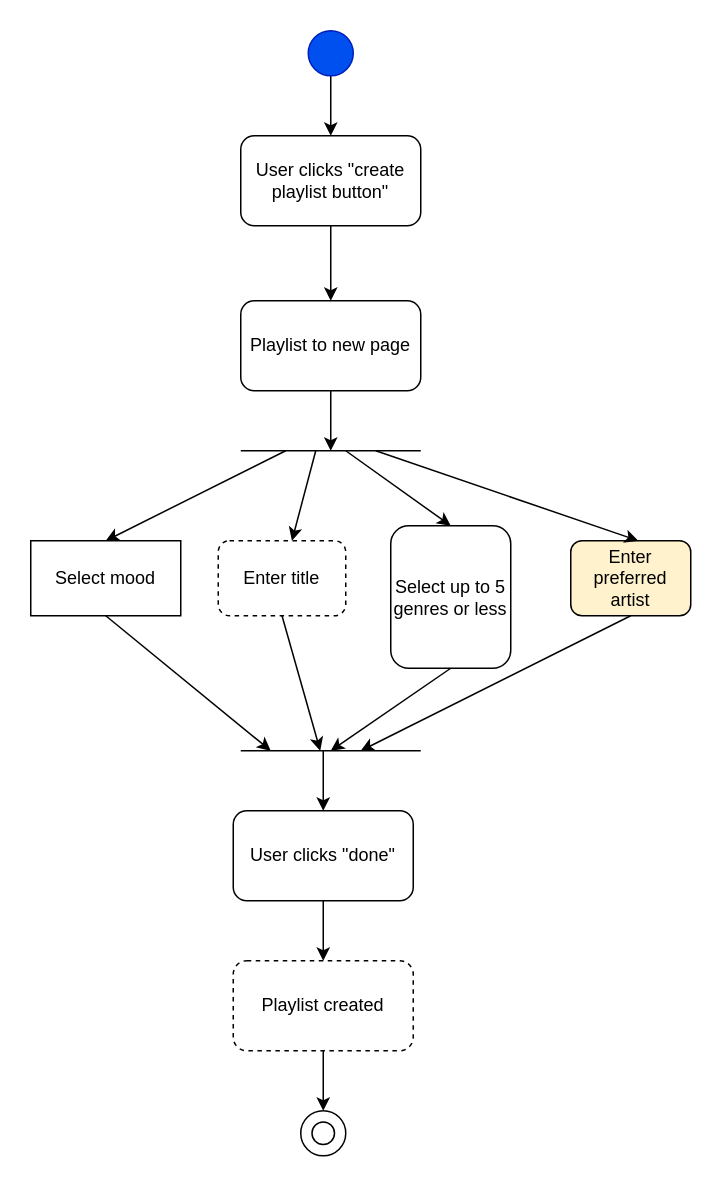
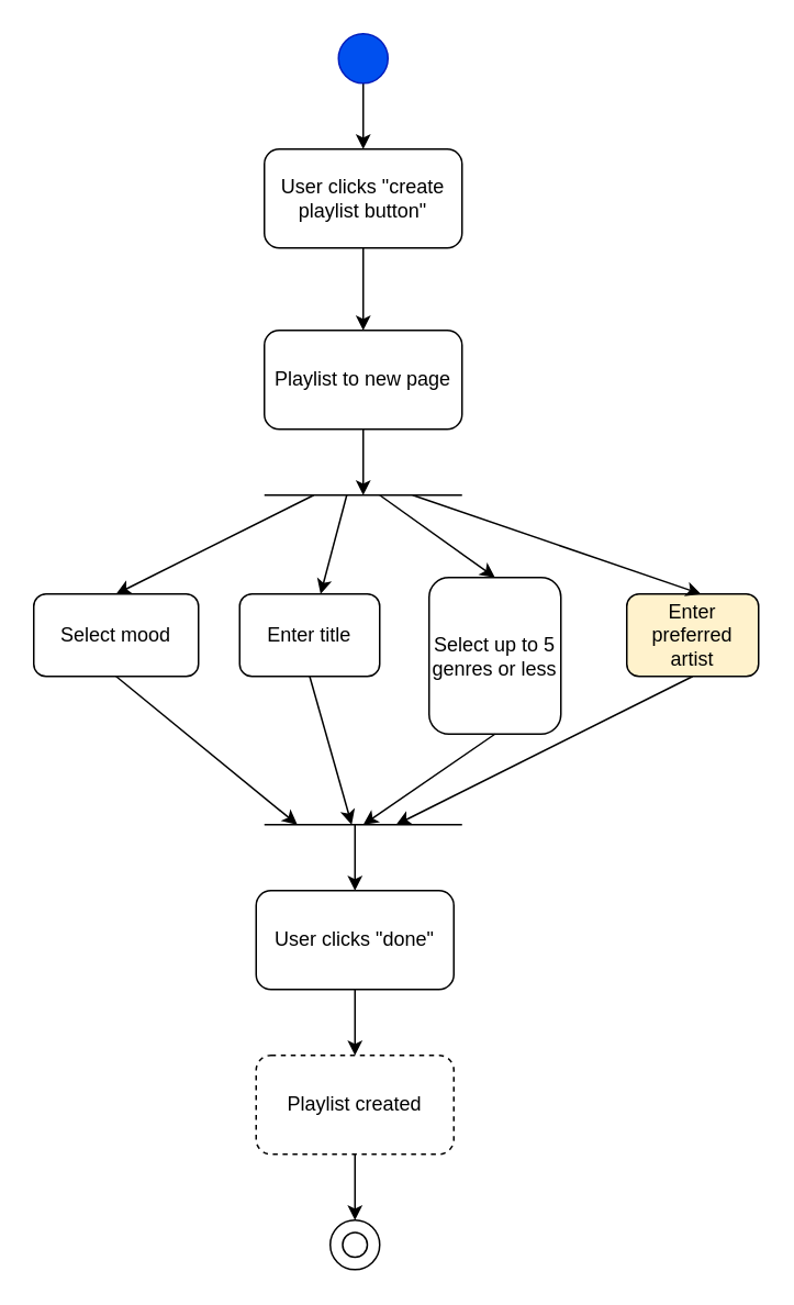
  <mxCell id="0" />
  <mxCell id="1" parent="0" />
  <mxCell id="2" value="" style="edgeStyle=orthogonalEdgeStyle;rounded=0;orthogonalLoop=1;jettySize=auto;html=1;" parent="1" source="3" target="5" edge="1"><mxGeometry relative="1" as="geometry" /></mxCell>
  <mxCell id="3" value="" style="ellipse;whiteSpace=wrap;html=1;aspect=fixed;fillColor=#0050ef;strokeColor=#001DBC;fontColor=#ffffff;" parent="1" vertex="1"><mxGeometry x="205" y="20" width="30" height="30" as="geometry" /></mxCell>
  <mxCell id="4" value="" style="edgeStyle=orthogonalEdgeStyle;rounded=0;orthogonalLoop=1;jettySize=auto;html=1;" parent="1" source="5" target="6" edge="1"><mxGeometry relative="1" as="geometry" /></mxCell>
  <mxCell id="5" value="User clicks &quot;create playlist button&quot;" style="rounded=1;whiteSpace=wrap;html=1;" parent="1" vertex="1"><mxGeometry x="160" y="90" width="120" height="60" as="geometry" /></mxCell>
  <mxCell id="6" value="Playlist to new page" style="rounded=1;whiteSpace=wrap;html=1;" parent="1" vertex="1"><mxGeometry x="160" y="200" width="120" height="60" as="geometry" /></mxCell>
- <mxCell id="7" value="Select mood" style="whiteSpace=wrap;html=1;rounded=0;" parent="1" vertex="1"><mxGeometry x="20" y="360" width="100" height="50" as="geometry" /></mxCell>
- <mxCell id="8" value="Enter title" style="rounded=1;whiteSpace=wrap;html=1;dashed=1;" parent="1" vertex="1"><mxGeometry x="145" y="360" width="85" height="50" as="geometry" /></mxCell>
+ <mxCell id="7" value="Select mood" style="rounded=1;whiteSpace=wrap;html=1;" parent="1" vertex="1"><mxGeometry x="20" y="360" width="100" height="50" as="geometry" /></mxCell>
+ <mxCell id="8" value="Enter title" style="rounded=1;whiteSpace=wrap;html=1;" parent="1" vertex="1"><mxGeometry x="145" y="360" width="85" height="50" as="geometry" /></mxCell>
  <mxCell id="9" value="Select up to 5 genres or less" style="rounded=1;whiteSpace=wrap;html=1;" parent="1" vertex="1"><mxGeometry x="260" y="350" width="80" height="95" as="geometry" /></mxCell>
  <mxCell id="10" value="Enter preferred artist" style="rounded=1;whiteSpace=wrap;html=1;fillColor=#fff2cc;" parent="1" vertex="1"><mxGeometry x="380" y="360" width="80" height="50" as="geometry" /></mxCell>
  <mxCell id="11" value="" style="endArrow=none;html=1;" parent="1" edge="1"><mxGeometry width="50" height="50" relative="1" as="geometry"><mxPoint x="160" y="300" as="sourcePoint" /><mxPoint x="280" y="300" as="targetPoint" /></mxGeometry></mxCell>
  <mxCell id="12" value="" style="endArrow=classic;html=1;entryX=0.5;entryY=0;entryDx=0;entryDy=0;" parent="1" target="7" edge="1"><mxGeometry width="50" height="50" relative="1" as="geometry"><mxPoint x="190" y="300" as="sourcePoint" /><mxPoint x="60" y="290" as="targetPoint" /></mxGeometry></mxCell>
  <mxCell id="13" value="" style="endArrow=classic;html=1;" parent="1" target="8" edge="1"><mxGeometry width="50" height="50" relative="1" as="geometry"><mxPoint x="210" y="300" as="sourcePoint" /><mxPoint x="280" y="500" as="targetPoint" /></mxGeometry></mxCell>
  <mxCell id="14" value="" style="endArrow=classic;html=1;entryX=0.5;entryY=0;entryDx=0;entryDy=0;" parent="1" target="9" edge="1"><mxGeometry width="50" height="50" relative="1" as="geometry"><mxPoint x="230" y="300" as="sourcePoint" /><mxPoint x="260" y="470" as="targetPoint" /></mxGeometry></mxCell>
  <mxCell id="15" value="" style="endArrow=classic;html=1;entryX=0.5;entryY=0;entryDx=0;entryDy=0;" parent="1" edge="1"><mxGeometry width="50" height="50" relative="1" as="geometry"><mxPoint x="250" y="300" as="sourcePoint" /><mxPoint x="425" y="360" as="targetPoint" /></mxGeometry></mxCell>
  <mxCell id="16" value="" style="endArrow=classic;html=1;exitX=0.5;exitY=1;exitDx=0;exitDy=0;" parent="1" source="6" edge="1"><mxGeometry width="50" height="50" relative="1" as="geometry"><mxPoint x="340" y="240" as="sourcePoint" /><mxPoint x="220" y="300" as="targetPoint" /></mxGeometry></mxCell>
  <mxCell id="17" value="" style="endArrow=none;html=1;" parent="1" edge="1"><mxGeometry width="50" height="50" relative="1" as="geometry"><mxPoint x="160" y="500" as="sourcePoint" /><mxPoint x="280" y="500" as="targetPoint" /></mxGeometry></mxCell>
  <mxCell id="18" value="" style="endArrow=classic;html=1;exitX=0.5;exitY=1;exitDx=0;exitDy=0;" parent="1" source="7" edge="1"><mxGeometry width="50" height="50" relative="1" as="geometry"><mxPoint x="70" y="490" as="sourcePoint" /><mxPoint x="180" y="500" as="targetPoint" /></mxGeometry></mxCell>
  <mxCell id="19" value="" style="endArrow=classic;html=1;exitX=0.5;exitY=1;exitDx=0;exitDy=0;" parent="1" source="8" edge="1"><mxGeometry width="50" height="50" relative="1" as="geometry"><mxPoint x="210" y="490" as="sourcePoint" /><mxPoint x="213" y="500" as="targetPoint" /></mxGeometry></mxCell>
  <mxCell id="20" value="" style="endArrow=classic;html=1;exitX=0.5;exitY=1;exitDx=0;exitDy=0;" parent="1" source="9" edge="1"><mxGeometry width="50" height="50" relative="1" as="geometry"><mxPoint x="280" y="490" as="sourcePoint" /><mxPoint x="220" y="500" as="targetPoint" /></mxGeometry></mxCell>
  <mxCell id="21" value="" style="endArrow=classic;html=1;exitX=0.5;exitY=1;exitDx=0;exitDy=0;" parent="1" source="10" edge="1"><mxGeometry width="50" height="50" relative="1" as="geometry"><mxPoint x="340" y="490" as="sourcePoint" /><mxPoint x="240" y="500" as="targetPoint" /></mxGeometry></mxCell>
  <mxCell id="22" value="&lt;div&gt;User clicks &quot;done&quot;&lt;/div&gt;" style="rounded=1;whiteSpace=wrap;html=1;" parent="1" vertex="1"><mxGeometry x="155" y="540" width="120" height="60" as="geometry" /></mxCell>
  <mxCell id="23" value="Playlist created" style="rounded=1;whiteSpace=wrap;html=1;dashed=1;" parent="1" vertex="1"><mxGeometry x="155" y="640" width="120" height="60" as="geometry" /></mxCell>
  <mxCell id="24" value="" style="ellipse;whiteSpace=wrap;html=1;aspect=fixed;" parent="1" vertex="1"><mxGeometry x="200" y="740" width="30" height="30" as="geometry" /></mxCell>
  <mxCell id="25" value="" style="ellipse;whiteSpace=wrap;html=1;aspect=fixed;" parent="1" vertex="1"><mxGeometry x="207.5" y="747.5" width="15" height="15" as="geometry" /></mxCell>
  <mxCell id="26" value="" style="endArrow=classic;html=1;exitX=0.5;exitY=1;exitDx=0;exitDy=0;entryX=0.5;entryY=0;entryDx=0;entryDy=0;" parent="1" source="23" target="24" edge="1"><mxGeometry width="50" height="50" relative="1" as="geometry"><mxPoint x="320" y="800" as="sourcePoint" /><mxPoint x="370" y="750" as="targetPoint" /></mxGeometry></mxCell>
  <mxCell id="27" value="" style="endArrow=classic;html=1;exitX=0.5;exitY=1;exitDx=0;exitDy=0;entryX=0.5;entryY=0;entryDx=0;entryDy=0;" parent="1" source="22" target="23" edge="1"><mxGeometry width="50" height="50" relative="1" as="geometry"><mxPoint x="210" y="660" as="sourcePoint" /><mxPoint x="260" y="610" as="targetPoint" /></mxGeometry></mxCell>
  <mxCell id="28" value="" style="endArrow=classic;html=1;entryX=0.5;entryY=0;entryDx=0;entryDy=0;" parent="1" target="22" edge="1"><mxGeometry width="50" height="50" relative="1" as="geometry"><mxPoint x="215" y="500" as="sourcePoint" /><mxPoint x="240" y="510" as="targetPoint" /></mxGeometry></mxCell>
